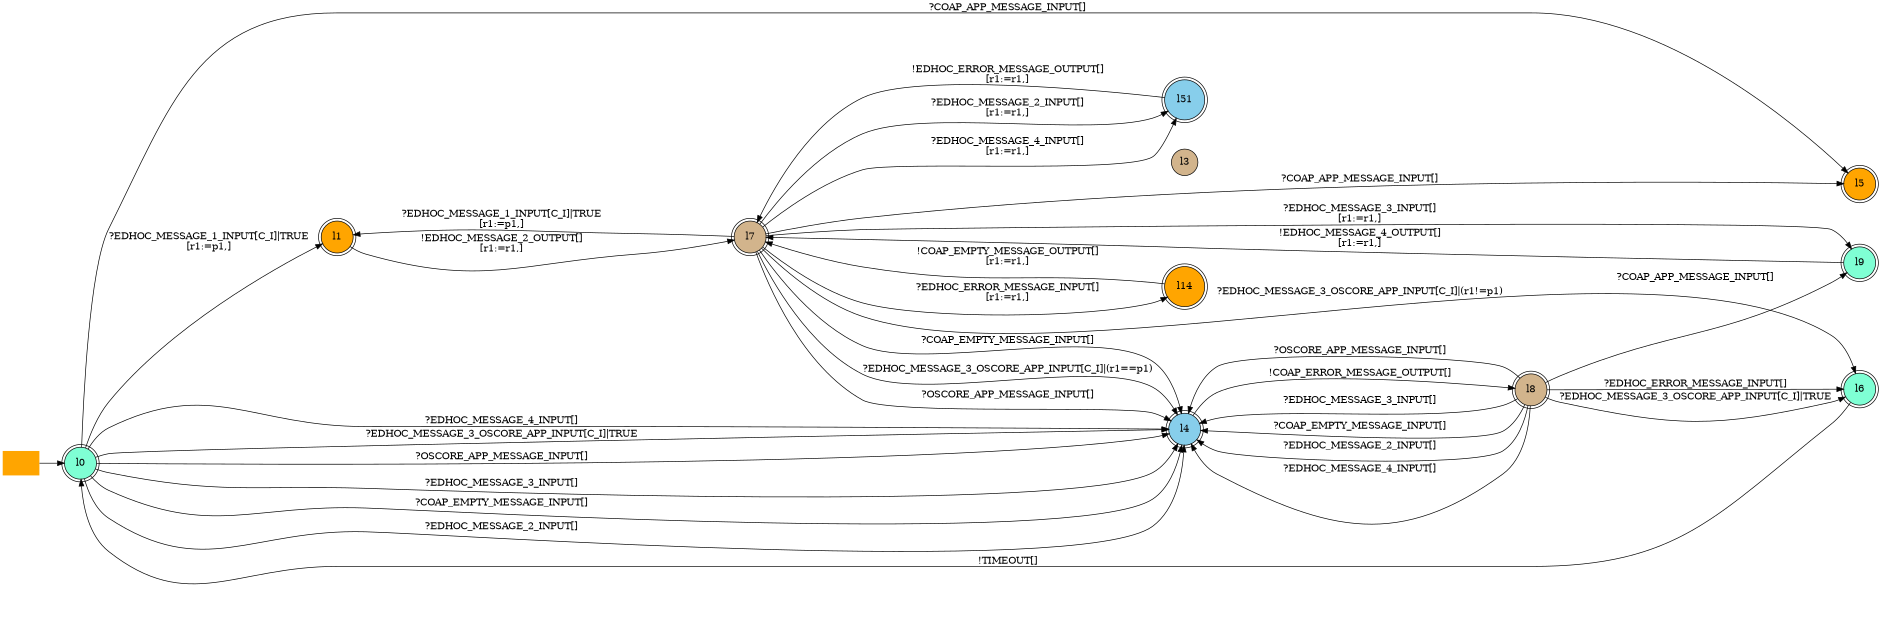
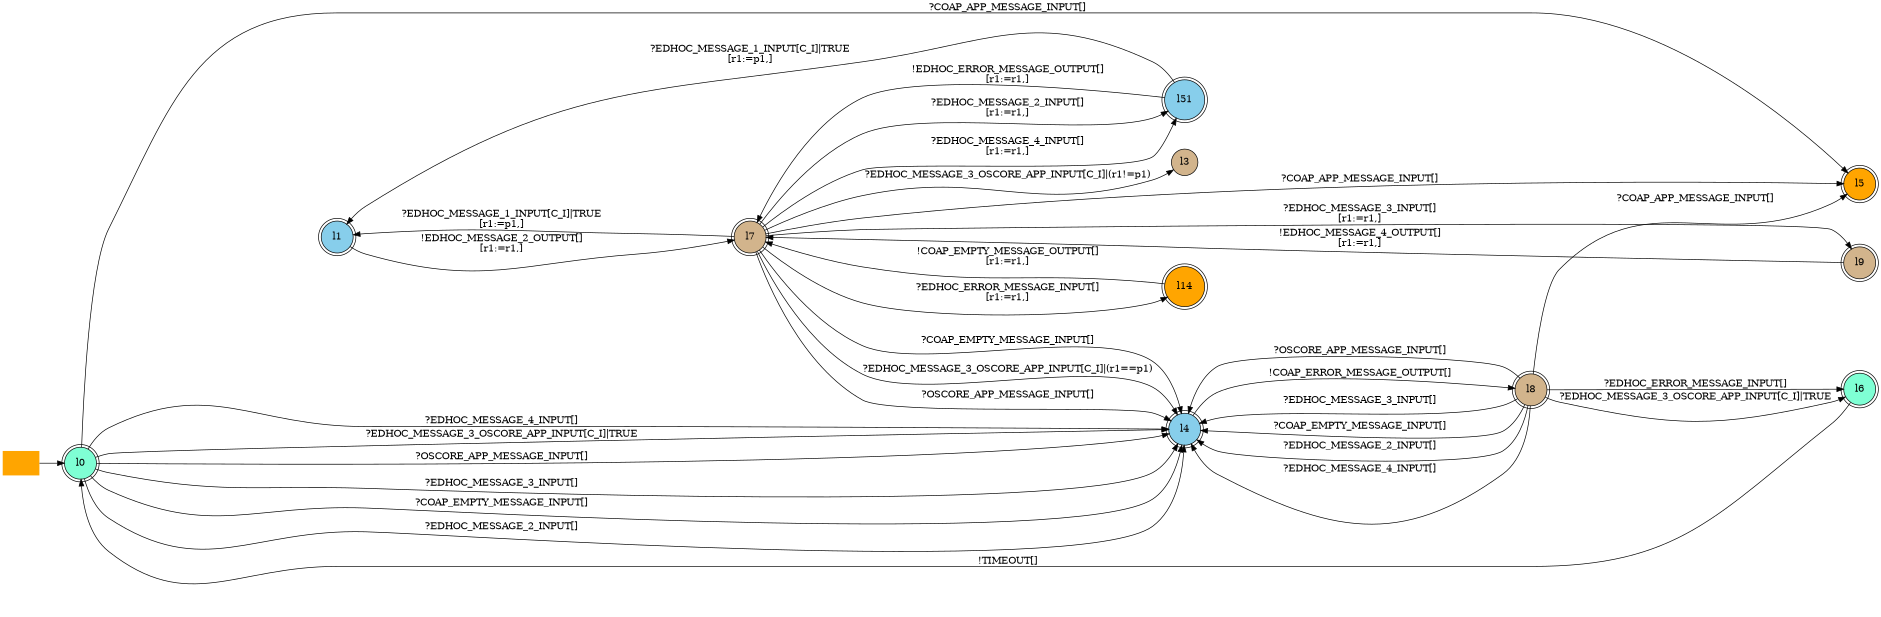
  digraph {
    rankdir=LR
    node [fillcolor=orange shape=doublecircle style=filled]
    "" [shape=none]
    l0 [fillcolor=aquamarine]
-   l1
+   l1 [fillcolor=skyblue]
    l4 [fillcolor=skyblue]
    l5
    l7 [fillcolor=tan]
    l8 [fillcolor=tan]
    l6 [fillcolor=aquamarine]
-   l9 [fillcolor=aquamarine]
+   l9 [fillcolor=tan]
    n10 [label=l14]
    n11 [fillcolor=skyblue label=l51]
    l3 [fillcolor=tan shape=circle]
    "" -> l0
-   l0 -> l1 [label=<?EDHOC_MESSAGE_1_INPUT[C_I]|TRUE<BR />[r1:=p1,]>]
+   n11 -> l1 [label=<?EDHOC_MESSAGE_1_INPUT[C_I]|TRUE<BR />[r1:=p1,]>]
    l0 -> l4 [label=<?EDHOC_MESSAGE_3_INPUT[]>]
    l0 -> l4 [label=<?COAP_EMPTY_MESSAGE_INPUT[]>]
    l0 -> l4 [label=<?EDHOC_MESSAGE_2_INPUT[]>]
    l0 -> l4 [label=<?EDHOC_MESSAGE_4_INPUT[]>]
    l0 -> l4 [label=<?EDHOC_MESSAGE_3_OSCORE_APP_INPUT[C_I]|TRUE>]
    l0 -> l4 [label=<?OSCORE_APP_MESSAGE_INPUT[]>]
    l0 -> l5 [label=<?COAP_APP_MESSAGE_INPUT[]>]
    l1 -> l7 [label=<!EDHOC_MESSAGE_2_OUTPUT[]<BR />[r1:=r1,]>]
    l4 -> l8 [label=<!COAP_ERROR_MESSAGE_OUTPUT[]>]
    l7 -> l1 [label=<?EDHOC_MESSAGE_1_INPUT[C_I]|TRUE<BR />[r1:=p1,]>]
    l7 -> l4 [label=<?COAP_EMPTY_MESSAGE_INPUT[]>]
    l7 -> l4 [label=<?EDHOC_MESSAGE_3_OSCORE_APP_INPUT[C_I]|(r1==p1)>]
    l7 -> l4 [label=<?OSCORE_APP_MESSAGE_INPUT[]>]
    l7 -> l5 [label=<?COAP_APP_MESSAGE_INPUT[]>]
-   l7 -> l6 [label=<?EDHOC_MESSAGE_3_OSCORE_APP_INPUT[C_I]|(r1!=p1)>]
+   l7 -> l3 [label=<?EDHOC_MESSAGE_3_OSCORE_APP_INPUT[C_I]|(r1!=p1)>]
    l7 -> l9 [label=<?EDHOC_MESSAGE_3_INPUT[]<BR />[r1:=r1,]>]
    l7 -> n10 [label=<?EDHOC_ERROR_MESSAGE_INPUT[]<BR />[r1:=r1,]>]
    l7 -> n11 [label=<?EDHOC_MESSAGE_2_INPUT[]<BR />[r1:=r1,]>]
    l7 -> n11 [label=<?EDHOC_MESSAGE_4_INPUT[]<BR />[r1:=r1,]>]
    l8 -> l4 [label=<?EDHOC_MESSAGE_3_INPUT[]>]
    l8 -> l4 [label=<?COAP_EMPTY_MESSAGE_INPUT[]>]
    l8 -> l4 [label=<?EDHOC_MESSAGE_2_INPUT[]>]
    l8 -> l4 [label=<?EDHOC_MESSAGE_4_INPUT[]>]
    l8 -> l4 [label=<?OSCORE_APP_MESSAGE_INPUT[]>]
-   l8 -> l9 [label=<?COAP_APP_MESSAGE_INPUT[]>]
+   l8 -> l5 [label=<?COAP_APP_MESSAGE_INPUT[]>]
    l8 -> l6 [label=<?EDHOC_ERROR_MESSAGE_INPUT[]>]
    l8 -> l6 [label=<?EDHOC_MESSAGE_3_OSCORE_APP_INPUT[C_I]|TRUE>]
    l6 -> l0 [label=<!TIMEOUT[]>]
    l9 -> l7 [label=<!EDHOC_MESSAGE_4_OUTPUT[]<BR />[r1:=r1,]>]
    n10 -> l7 [label=<!COAP_EMPTY_MESSAGE_OUTPUT[]<BR />[r1:=r1,]>]
    n11 -> l7 [label=<!EDHOC_ERROR_MESSAGE_OUTPUT[]<BR />[r1:=r1,]>]
  }
